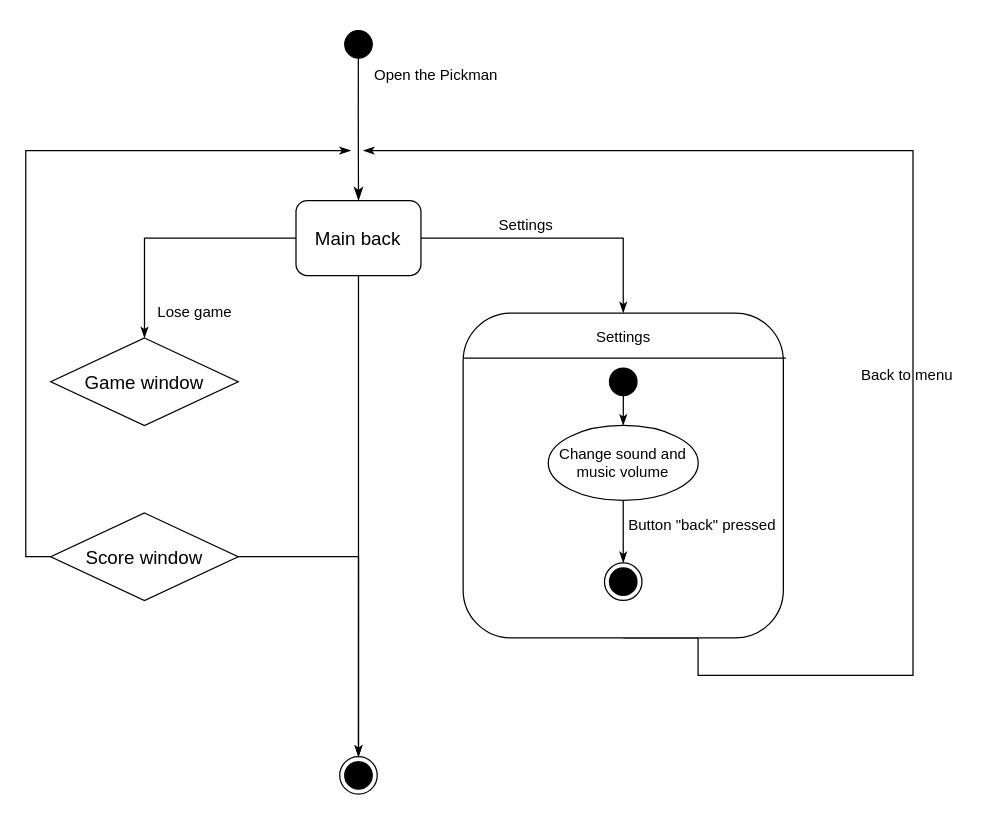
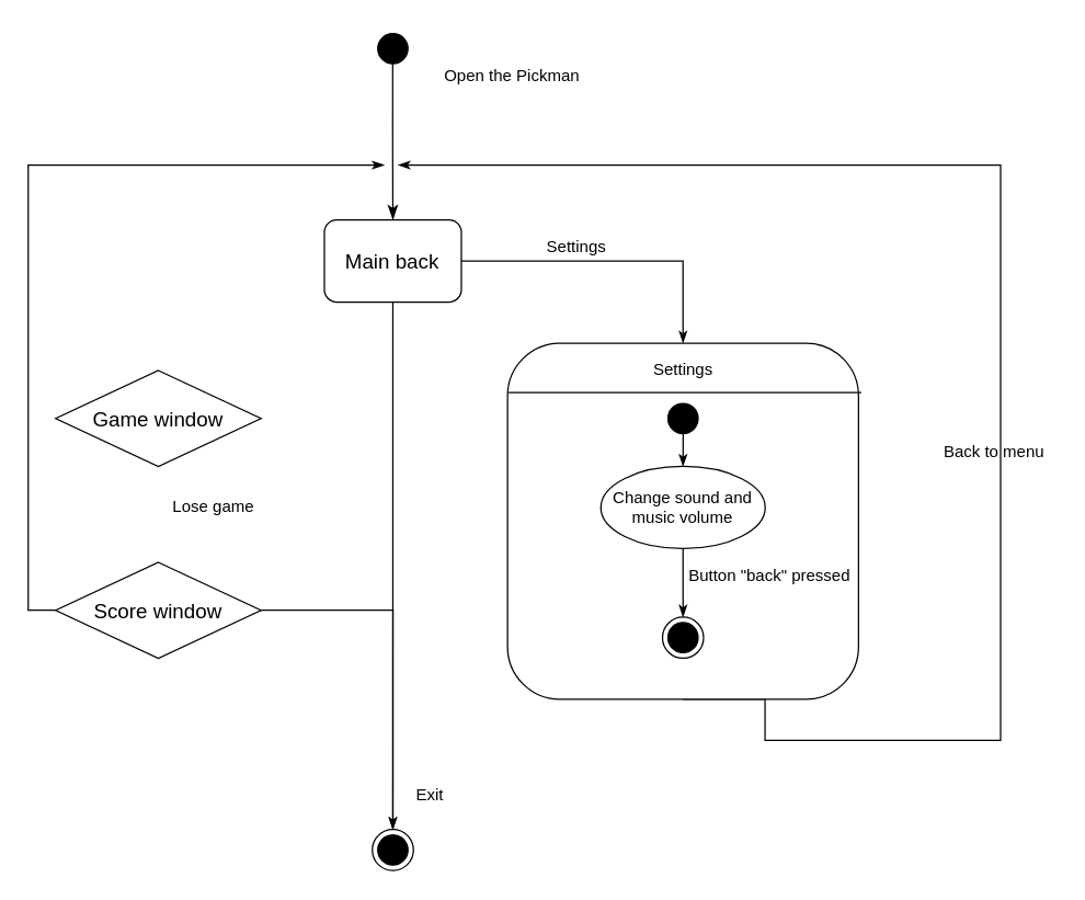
  <mxCell id="0" />
  <mxCell id="1" parent="0" />
  <mxCell id="2" value="" style="ellipse;html=1;shape=endState;fillColor=#000000;labelBackgroundColor=none;fontSize=14;fontColor=#000000;" vertex="1" parent="1"><mxGeometry x="271.25" y="605" width="30" height="30" as="geometry" /></mxCell>
  <mxCell id="3" value="" style="ellipse;html=1;shape=startState;fillColor=#000000;labelBackgroundColor=none;fontSize=14;fontColor=#000000;" vertex="1" parent="1"><mxGeometry x="271.25" y="20" width="30" height="30" as="geometry" /></mxCell>
  <mxCell id="4" value="" style="edgeStyle=orthogonalEdgeStyle;html=1;verticalAlign=bottom;endArrow=classicThin;endSize=8;fontSize=14;fontColor=#000000;exitX=0.496;exitY=0.802;exitDx=0;exitDy=0;exitPerimeter=0;entryX=0.5;entryY=0;entryDx=0;entryDy=0;endFill=1;" edge="1" parent="1" source="3" target="8"><mxGeometry relative="1" as="geometry"><mxPoint x="286.25" y="155" as="targetPoint" /></mxGeometry></mxCell>
  <mxCell id="5" style="edgeStyle=orthogonalEdgeStyle;rounded=0;orthogonalLoop=1;jettySize=auto;html=1;entryX=0.5;entryY=0;entryDx=0;entryDy=0;endArrow=classicThin;endFill=1;" edge="1" parent="1" source="8" target="11"><mxGeometry relative="1" as="geometry" /></mxCell>
  <mxCell id="6" style="edgeStyle=orthogonalEdgeStyle;rounded=0;orthogonalLoop=1;jettySize=auto;html=1;exitX=0.5;exitY=1;exitDx=0;exitDy=0;entryX=0.5;entryY=0;entryDx=0;entryDy=0;endArrow=classicThin;endFill=1;" edge="1" parent="1" source="8" target="2"><mxGeometry relative="1" as="geometry" /></mxCell>
- <mxCell id="7" style="edgeStyle=orthogonalEdgeStyle;rounded=0;orthogonalLoop=1;jettySize=auto;html=1;exitX=0;exitY=0.5;exitDx=0;exitDy=0;entryX=0.5;entryY=0;entryDx=0;entryDy=0;endArrow=classicThin;endFill=1;" edge="1" parent="1" source="8" target="21"><mxGeometry relative="1" as="geometry" /></mxCell>
  <mxCell id="8" value="&lt;font style=&quot;font-size: 15px&quot;&gt;Main back&lt;/font&gt;" style="rounded=1;whiteSpace=wrap;html=1;labelBackgroundColor=none;strokeColor=#000000;fontSize=15;fontColor=#000000;" vertex="1" parent="1"><mxGeometry x="236.25" y="160" width="100" height="60" as="geometry" /></mxCell>
- <mxCell id="9" value="Open the Pickman" style="text;html=1;align=center;verticalAlign=middle;resizable=0;points=[];autosize=1;" vertex="1" parent="1"><mxGeometry x="293" width="110" height="20" as="geometry" y="50" /></mxCell>
+ <mxCell id="9" value="Open the Pickman" style="text;html=1;align=center;verticalAlign=middle;resizable=0;points=[];autosize=1;" vertex="1" parent="1"><mxGeometry x="318" y="45" width="110" height="20" as="geometry" /></mxCell>
  <mxCell id="10" style="edgeStyle=orthogonalEdgeStyle;rounded=0;orthogonalLoop=1;jettySize=auto;html=1;exitX=0.5;exitY=1;exitDx=0;exitDy=0;endArrow=classicThin;endFill=1;" edge="1" parent="1" source="11"><mxGeometry relative="1" as="geometry"><mxPoint x="290" y="120" as="targetPoint" /><Array as="points"><mxPoint x="558" y="540" /><mxPoint x="730" y="540" /><mxPoint x="730" y="120" /></Array></mxGeometry></mxCell>
  <mxCell id="11" value="" style="rounded=1;whiteSpace=wrap;html=1;labelBackgroundColor=none;strokeColor=#000000;fontSize=15;fontColor=#000000;" vertex="1" parent="1"><mxGeometry x="370" y="250" width="256.25" height="260" as="geometry" /></mxCell>
  <mxCell id="12" value="" style="endArrow=none;html=1;exitX=0.003;exitY=0.139;exitDx=0;exitDy=0;exitPerimeter=0;entryX=1.008;entryY=0.139;entryDx=0;entryDy=0;entryPerimeter=0;" edge="1" parent="1" source="11" target="11"><mxGeometry width="50" height="50" relative="1" as="geometry"><mxPoint x="450" y="430" as="sourcePoint" /><mxPoint x="510" y="430" as="targetPoint" /></mxGeometry></mxCell>
  <mxCell id="13" value="Settings" style="text;html=1;align=center;verticalAlign=middle;resizable=0;points=[];autosize=1;" vertex="1" parent="1"><mxGeometry x="468.12" y="260" width="60" height="20" as="geometry" /></mxCell>
  <mxCell id="14" style="edgeStyle=orthogonalEdgeStyle;rounded=0;orthogonalLoop=1;jettySize=auto;html=1;entryX=0.5;entryY=0;entryDx=0;entryDy=0;endArrow=classicThin;endFill=1;exitX=0.503;exitY=0.827;exitDx=0;exitDy=0;exitPerimeter=0;" edge="1" parent="1" source="15" target="17"><mxGeometry relative="1" as="geometry" /></mxCell>
  <mxCell id="15" value="" style="ellipse;html=1;shape=startState;fillColor=#000000;labelBackgroundColor=none;fontSize=14;fontColor=#000000;" vertex="1" parent="1"><mxGeometry x="483.13" y="290" width="30" height="30" as="geometry" /></mxCell>
  <mxCell id="16" style="edgeStyle=orthogonalEdgeStyle;rounded=0;orthogonalLoop=1;jettySize=auto;html=1;exitX=0.5;exitY=1;exitDx=0;exitDy=0;entryX=0.5;entryY=0;entryDx=0;entryDy=0;endArrow=classicThin;endFill=1;" edge="1" parent="1" source="17" target="18"><mxGeometry relative="1" as="geometry" /></mxCell>
  <mxCell id="17" value="Change sound and music volume" style="ellipse;whiteSpace=wrap;html=1;" vertex="1" parent="1"><mxGeometry x="438.12" y="340" width="120" height="60" as="geometry" /></mxCell>
  <mxCell id="18" value="" style="ellipse;html=1;shape=endState;fillColor=#000000;labelBackgroundColor=none;fontSize=14;fontColor=#000000;" vertex="1" parent="1"><mxGeometry x="483.12" y="450" width="30" height="30" as="geometry" /></mxCell>
  <mxCell id="19" value="Button &quot;back&quot; pressed" style="text;html=1;align=center;verticalAlign=middle;resizable=0;points=[];autosize=1;" vertex="1" parent="1"><mxGeometry x="496.25" y="410" width="130" height="20" as="geometry" /></mxCell>
  <mxCell id="20" value="Settings" style="text;html=1;align=center;verticalAlign=middle;resizable=0;points=[];autosize=1;" vertex="1" parent="1"><mxGeometry x="390" y="170" width="60" height="20" as="geometry" /></mxCell>
  <mxCell id="21" value="Game window" style="rhombus;whiteSpace=wrap;html=1;labelBackgroundColor=none;strokeColor=#000000;fontSize=15;fontColor=#000000;" vertex="1" parent="1"><mxGeometry x="40" y="270" width="150" height="70" as="geometry" /></mxCell>
- <mxCell id="23" value="Back to menu" style="text;html=1;align=center;verticalAlign=middle;resizable=0;points=[];autosize=1;" vertex="1" parent="1"><mxGeometry x="680" y="290" width="90" height="20" as="geometry" /></mxCell>
+ <mxCell id="22" value="Exit" style="text;html=1;align=center;verticalAlign=middle;resizable=0;points=[];autosize=1;" vertex="1" parent="1"><mxGeometry x="293" y="570" width="40" height="20" as="geometry" /></mxCell>
+ <mxCell id="23" value="Back to menu" style="text;html=1;align=center;verticalAlign=middle;resizable=0;points=[];autosize=1;" vertex="1" parent="1"><mxGeometry x="680" y="320" width="90" height="20" as="geometry" /></mxCell>
  <mxCell id="24" style="edgeStyle=orthogonalEdgeStyle;rounded=0;orthogonalLoop=1;jettySize=auto;html=1;entryX=0.5;entryY=0;entryDx=0;entryDy=0;endArrow=classicThin;endFill=1;" edge="1" parent="1" source="26" target="2"><mxGeometry relative="1" as="geometry" /></mxCell>
  <mxCell id="25" style="edgeStyle=orthogonalEdgeStyle;rounded=0;orthogonalLoop=1;jettySize=auto;html=1;exitX=0;exitY=0.5;exitDx=0;exitDy=0;endArrow=classicThin;endFill=1;" edge="1" parent="1" source="26"><mxGeometry relative="1" as="geometry"><mxPoint x="280" y="120" as="targetPoint" /><Array as="points"><mxPoint x="20" y="445" /><mxPoint x="20" y="120" /><mxPoint x="280" y="120" /></Array></mxGeometry></mxCell>
  <mxCell id="26" value="Score window" style="rhombus;whiteSpace=wrap;html=1;labelBackgroundColor=none;strokeColor=#000000;fontSize=15;fontColor=#000000;" vertex="1" parent="1"><mxGeometry x="40" y="410" width="150" height="70" as="geometry" /></mxCell>
- <mxCell id="27" value="Lose game" style="text;html=1;align=center;verticalAlign=middle;resizable=0;points=[];autosize=1;" vertex="1" parent="1"><mxGeometry x="120" y="240" width="70" height="20" as="geometry" /></mxCell>
+ <mxCell id="27" value="Lose game" style="text;html=1;align=center;verticalAlign=middle;resizable=0;points=[];autosize=1;" vertex="1" parent="1"><mxGeometry x="120" y="360" width="70" height="20" as="geometry" /></mxCell>
